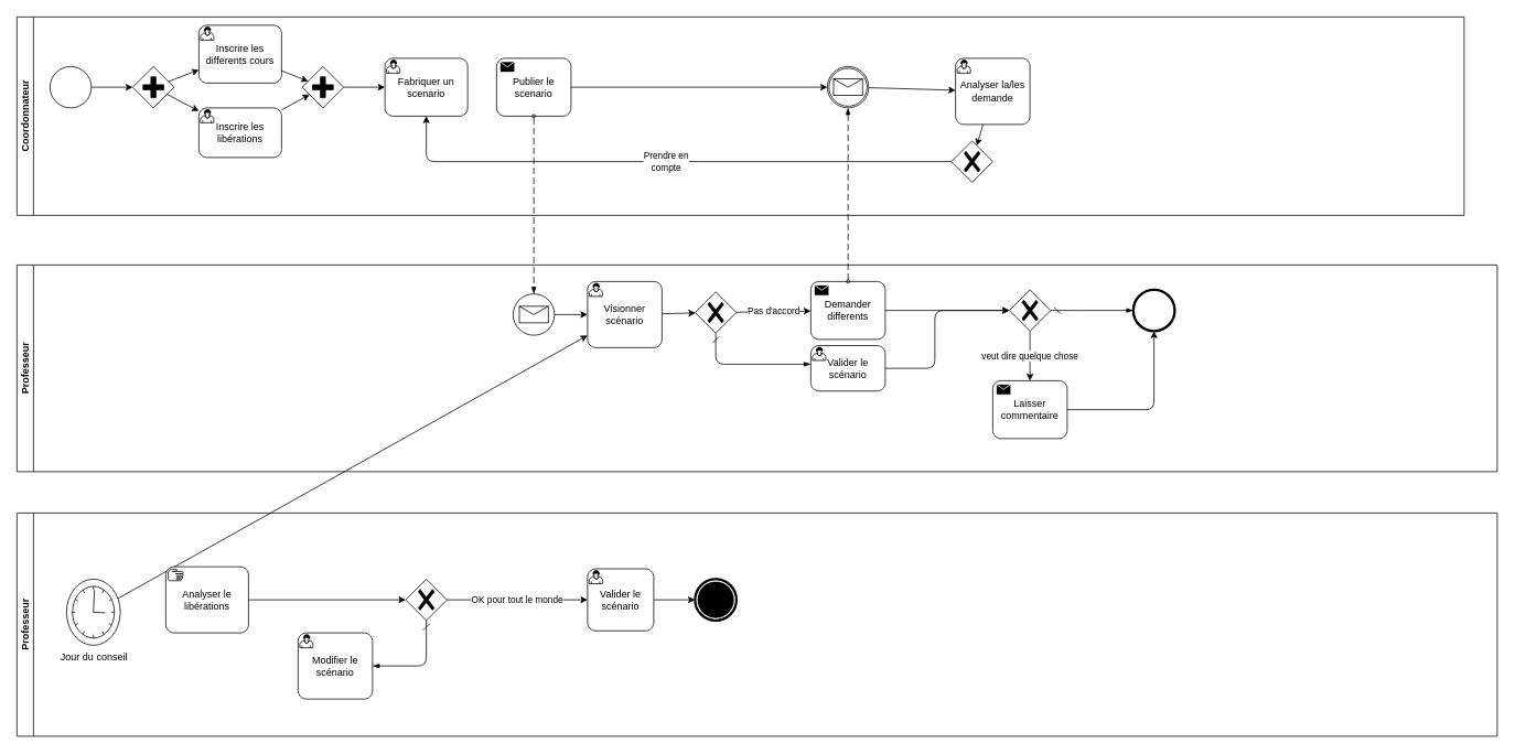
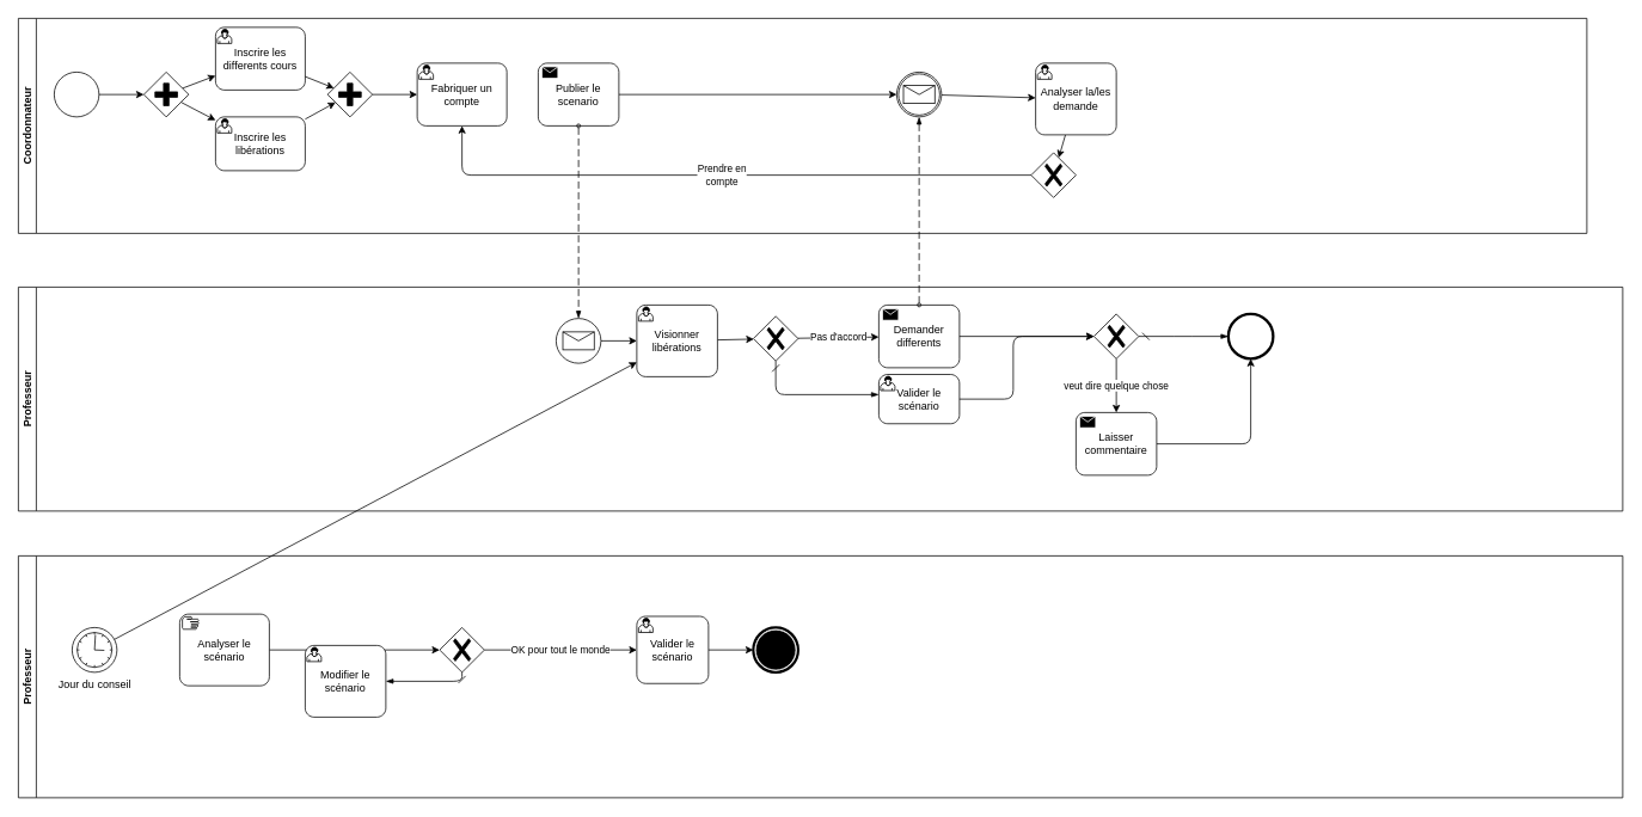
  <mxCell id="0" />
  <mxCell id="1" parent="0" />
  <mxCell id="2" value="Coordonnateur" style="swimlane;startSize=20;horizontal=0;html=1;whiteSpace=wrap;" vertex="1" parent="1"><mxGeometry width="1750" height="240" as="geometry" x="20" y="20" /></mxCell>
  <mxCell id="3" value="" style="points=[[0.145,0.145,0],[0.5,0,0],[0.855,0.145,0],[1,0.5,0],[0.855,0.855,0],[0.5,1,0],[0.145,0.855,0],[0,0.5,0]];shape=mxgraph.bpmn.event;html=1;verticalLabelPosition=bottom;labelBackgroundColor=#ffffff;verticalAlign=top;align=center;perimeter=ellipsePerimeter;outlineConnect=0;aspect=fixed;outline=standard;symbol=general;" vertex="1" parent="2"><mxGeometry x="40" y="60" width="50" height="50" as="geometry" /></mxCell>
  <mxCell id="4" value="Inscrire les differents cours" style="points=[[0.25,0,0],[0.5,0,0],[0.75,0,0],[1,0.25,0],[1,0.5,0],[1,0.75,0],[0.75,1,0],[0.5,1,0],[0.25,1,0],[0,0.75,0],[0,0.5,0],[0,0.25,0]];shape=mxgraph.bpmn.task;whiteSpace=wrap;rectStyle=rounded;size=10;html=1;taskMarker=user;" vertex="1" parent="2"><mxGeometry x="220" y="10" width="100" height="70" as="geometry" /></mxCell>
  <mxCell id="5" value="Inscrire les libérations" style="points=[[0.25,0,0],[0.5,0,0],[0.75,0,0],[1,0.25,0],[1,0.5,0],[1,0.75,0],[0.75,1,0],[0.5,1,0],[0.25,1,0],[0,0.75,0],[0,0.5,0],[0,0.25,0]];shape=mxgraph.bpmn.task;whiteSpace=wrap;rectStyle=rounded;size=10;html=1;taskMarker=user;" vertex="1" parent="2"><mxGeometry x="220" y="110" width="100" height="60" as="geometry" /></mxCell>
  <mxCell id="6" style="edgeStyle=none;html=1;" edge="1" parent="2" source="8" target="4"><mxGeometry relative="1" as="geometry" /></mxCell>
  <mxCell id="7" style="edgeStyle=none;html=1;" edge="1" parent="2" source="8" target="5"><mxGeometry relative="1" as="geometry" /></mxCell>
  <mxCell id="8" value="" style="points=[[0.25,0.25,0],[0.5,0,0],[0.75,0.25,0],[1,0.5,0],[0.75,0.75,0],[0.5,1,0],[0.25,0.75,0],[0,0.5,0]];shape=mxgraph.bpmn.gateway2;html=1;verticalLabelPosition=bottom;labelBackgroundColor=#ffffff;verticalAlign=top;align=center;perimeter=rhombusPerimeter;outlineConnect=0;outline=none;symbol=none;gwType=parallel;" vertex="1" parent="2"><mxGeometry x="140" y="60" width="50" height="50" as="geometry" /></mxCell>
  <mxCell id="9" style="edgeStyle=none;html=1;" edge="1" parent="2" source="3" target="8"><mxGeometry relative="1" as="geometry"><mxPoint x="170" y="85" as="targetPoint" /></mxGeometry></mxCell>
  <mxCell id="10" value="" style="points=[[0.25,0.25,0],[0.5,0,0],[0.75,0.25,0],[1,0.5,0],[0.75,0.75,0],[0.5,1,0],[0.25,0.75,0],[0,0.5,0]];shape=mxgraph.bpmn.gateway2;html=1;verticalLabelPosition=bottom;labelBackgroundColor=#ffffff;verticalAlign=top;align=center;perimeter=rhombusPerimeter;outlineConnect=0;outline=none;symbol=none;gwType=parallel;" vertex="1" parent="2"><mxGeometry x="345" y="60" width="50" height="50" as="geometry" /></mxCell>
  <mxCell id="11" style="edgeStyle=none;html=1;" edge="1" parent="2" source="4" target="10"><mxGeometry relative="1" as="geometry" /></mxCell>
  <mxCell id="12" style="edgeStyle=none;html=1;" edge="1" parent="2" source="5" target="10"><mxGeometry relative="1" as="geometry" /></mxCell>
- <mxCell id="13" value="Fabriquer un scenario" style="points=[[0.25,0,0],[0.5,0,0],[0.75,0,0],[1,0.25,0],[1,0.5,0],[1,0.75,0],[0.75,1,0],[0.5,1,0],[0.25,1,0],[0,0.75,0],[0,0.5,0],[0,0.25,0]];shape=mxgraph.bpmn.task;whiteSpace=wrap;rectStyle=rounded;size=10;html=1;taskMarker=user;" vertex="1" parent="2"><mxGeometry x="445" y="50" width="100" height="70" as="geometry" /></mxCell>
+ <mxCell id="13" value="Fabriquer un compte" style="points=[[0.25,0,0],[0.5,0,0],[0.75,0,0],[1,0.25,0],[1,0.5,0],[1,0.75,0],[0.75,1,0],[0.5,1,0],[0.25,1,0],[0,0.75,0],[0,0.5,0],[0,0.25,0]];shape=mxgraph.bpmn.task;whiteSpace=wrap;rectStyle=rounded;size=10;html=1;taskMarker=user;" vertex="1" parent="2"><mxGeometry x="445" y="50" width="100" height="70" as="geometry" /></mxCell>
  <mxCell id="14" style="edgeStyle=none;html=1;" edge="1" parent="2" source="10" target="13"><mxGeometry relative="1" as="geometry" /></mxCell>
  <mxCell id="15" style="edgeStyle=none;html=1;" edge="1" parent="2" source="16" target="18"><mxGeometry relative="1" as="geometry" /></mxCell>
  <mxCell id="16" value="Publier le scenario" style="points=[[0.25,0,0],[0.5,0,0],[0.75,0,0],[1,0.25,0],[1,0.5,0],[1,0.75,0],[0.75,1,0],[0.5,1,0],[0.25,1,0],[0,0.75,0],[0,0.5,0],[0,0.25,0]];shape=mxgraph.bpmn.task;whiteSpace=wrap;rectStyle=rounded;size=10;html=1;taskMarker=send;" vertex="1" parent="2"><mxGeometry x="580" y="50" width="90" height="70" as="geometry" /></mxCell>
  <mxCell id="17" style="edgeStyle=none;html=1;" edge="1" parent="2" source="18" target="20"><mxGeometry relative="1" as="geometry" /></mxCell>
  <mxCell id="18" value="" style="points=[[0.145,0.145,0],[0.5,0,0],[0.855,0.145,0],[1,0.5,0],[0.855,0.855,0],[0.5,1,0],[0.145,0.855,0],[0,0.5,0]];shape=mxgraph.bpmn.event;html=1;verticalLabelPosition=bottom;labelBackgroundColor=#ffffff;verticalAlign=top;align=center;perimeter=ellipsePerimeter;outlineConnect=0;aspect=fixed;outline=boundInt;symbol=message;" vertex="1" parent="2"><mxGeometry x="980" y="60" width="50" height="50" as="geometry" /></mxCell>
  <mxCell id="19" style="edgeStyle=none;html=1;" edge="1" parent="2" source="20" target="21"><mxGeometry relative="1" as="geometry" /></mxCell>
  <mxCell id="20" value="Analyser la/les demande" style="points=[[0.25,0,0],[0.5,0,0],[0.75,0,0],[1,0.25,0],[1,0.5,0],[1,0.75,0],[0.75,1,0],[0.5,1,0],[0.25,1,0],[0,0.75,0],[0,0.5,0],[0,0.25,0]];shape=mxgraph.bpmn.task;whiteSpace=wrap;rectStyle=rounded;size=10;html=1;taskMarker=user;" vertex="1" parent="2"><mxGeometry x="1135" y="50" width="90" height="80" as="geometry" /></mxCell>
  <mxCell id="21" value="" style="points=[[0.25,0.25,0],[0.5,0,0],[0.75,0.25,0],[1,0.5,0],[0.75,0.75,0],[0.5,1,0],[0.25,0.75,0],[0,0.5,0]];shape=mxgraph.bpmn.gateway2;html=1;verticalLabelPosition=bottom;labelBackgroundColor=#ffffff;verticalAlign=top;align=center;perimeter=rhombusPerimeter;outlineConnect=0;outline=none;symbol=none;gwType=exclusive;" vertex="1" parent="2"><mxGeometry x="1130" y="150" width="50" height="50" as="geometry" /></mxCell>
  <mxCell id="22" value="Prendre en &lt;br&gt;compte" style="edgeStyle=none;html=1;" edge="1" parent="2" source="21" target="13"><mxGeometry relative="1" as="geometry"><mxPoint x="470" y="180" as="targetPoint" /><Array as="points"><mxPoint x="495" y="175" /></Array></mxGeometry></mxCell>
  <mxCell id="23" value="Professeur" style="swimlane;startSize=20;horizontal=0;html=1;whiteSpace=wrap;" vertex="1" parent="1"><mxGeometry y="320" width="1790" height="250" as="geometry" x="20" /></mxCell>
  <mxCell id="24" style="edgeStyle=none;html=1;" edge="1" parent="23" source="25" target="27"><mxGeometry relative="1" as="geometry" /></mxCell>
- <mxCell id="25" value="Visionner scénario" style="points=[[0.25,0,0],[0.5,0,0],[0.75,0,0],[1,0.25,0],[1,0.5,0],[1,0.75,0],[0.75,1,0],[0.5,1,0],[0.25,1,0],[0,0.75,0],[0,0.5,0],[0,0.25,0]];shape=mxgraph.bpmn.task;whiteSpace=wrap;rectStyle=rounded;size=10;html=1;taskMarker=user;" vertex="1" parent="23"><mxGeometry x="690" y="20" width="90" height="80" as="geometry" /></mxCell>
+ <mxCell id="25" value="Visionner libérations" style="points=[[0.25,0,0],[0.5,0,0],[0.75,0,0],[1,0.25,0],[1,0.5,0],[1,0.75,0],[0.75,1,0],[0.5,1,0],[0.25,1,0],[0,0.75,0],[0,0.5,0],[0,0.25,0]];shape=mxgraph.bpmn.task;whiteSpace=wrap;rectStyle=rounded;size=10;html=1;taskMarker=user;" vertex="1" parent="23"><mxGeometry x="690" y="20" width="90" height="80" as="geometry" /></mxCell>
  <mxCell id="26" value="Valider le scénario" style="points=[[0.25,0,0],[0.5,0,0],[0.75,0,0],[1,0.25,0],[1,0.5,0],[1,0.75,0],[0.75,1,0],[0.5,1,0],[0.25,1,0],[0,0.75,0],[0,0.5,0],[0,0.25,0]];shape=mxgraph.bpmn.task;whiteSpace=wrap;rectStyle=rounded;size=10;html=1;taskMarker=user;" vertex="1" parent="23"><mxGeometry x="960" y="97.5" width="90" height="55" as="geometry" /></mxCell>
  <mxCell id="27" value="" style="points=[[0.25,0.25,0],[0.5,0,0],[0.75,0.25,0],[1,0.5,0],[0.75,0.75,0],[0.5,1,0],[0.25,0.75,0],[0,0.5,0]];shape=mxgraph.bpmn.gateway2;html=1;verticalLabelPosition=bottom;labelBackgroundColor=#ffffff;verticalAlign=top;align=center;perimeter=rhombusPerimeter;outlineConnect=0;outline=none;symbol=none;gwType=exclusive;" vertex="1" parent="23"><mxGeometry x="820" y="32.5" width="50" height="50" as="geometry" /></mxCell>
  <mxCell id="28" value="" style="edgeStyle=elbowEdgeStyle;fontSize=12;html=1;endArrow=blockThin;endFill=1;startArrow=dash;startFill=0;endSize=6;startSize=6;" edge="1" parent="23" source="27" target="26"><mxGeometry width="160" relative="1" as="geometry"><mxPoint x="900" y="32.5" as="sourcePoint" /><mxPoint x="950" y="57.5" as="targetPoint" /><Array as="points"><mxPoint x="845" y="120" /></Array></mxGeometry></mxCell>
  <mxCell id="29" value="Pas d'accord" style="edgeStyle=none;html=1;" edge="1" parent="23" source="27" target="30"><mxGeometry relative="1" as="geometry"><mxPoint x="1010" y="57.5" as="targetPoint" /><Array as="points" /></mxGeometry></mxCell>
  <mxCell id="30" value="Demander differents" style="points=[[0.25,0,0],[0.5,0,0],[0.75,0,0],[1,0.25,0],[1,0.5,0],[1,0.75,0],[0.75,1,0],[0.5,1,0],[0.25,1,0],[0,0.75,0],[0,0.5,0],[0,0.25,0]];shape=mxgraph.bpmn.task;whiteSpace=wrap;rectStyle=rounded;size=10;html=1;taskMarker=send;" vertex="1" parent="23"><mxGeometry x="960" y="20" width="90" height="70" as="geometry" /></mxCell>
  <mxCell id="31" style="edgeStyle=none;html=1;" edge="1" parent="23" source="32" target="25"><mxGeometry relative="1" as="geometry" /></mxCell>
  <mxCell id="32" value="" style="points=[[0.145,0.145,0],[0.5,0,0],[0.855,0.145,0],[1,0.5,0],[0.855,0.855,0],[0.5,1,0],[0.145,0.855,0],[0,0.5,0]];shape=mxgraph.bpmn.event;html=1;verticalLabelPosition=bottom;labelBackgroundColor=#ffffff;verticalAlign=top;align=center;perimeter=ellipsePerimeter;outlineConnect=0;aspect=fixed;outline=standard;symbol=message;" vertex="1" parent="23"><mxGeometry x="600" y="35" width="50" height="50" as="geometry" /></mxCell>
  <mxCell id="33" style="edgeStyle=none;html=1;" edge="1" parent="23" source="34" target="35"><mxGeometry relative="1" as="geometry"><Array as="points"><mxPoint x="1375" y="175" /></Array></mxGeometry></mxCell>
  <mxCell id="34" value="Laisser commentaire" style="points=[[0.25,0,0],[0.5,0,0],[0.75,0,0],[1,0.25,0],[1,0.5,0],[1,0.75,0],[0.75,1,0],[0.5,1,0],[0.25,1,0],[0,0.75,0],[0,0.5,0],[0,0.25,0]];shape=mxgraph.bpmn.task;whiteSpace=wrap;rectStyle=rounded;size=10;html=1;taskMarker=send;" vertex="1" parent="23"><mxGeometry x="1180" y="140" width="90" height="70" as="geometry" /></mxCell>
  <mxCell id="35" value="" style="points=[[0.145,0.145,0],[0.5,0,0],[0.855,0.145,0],[1,0.5,0],[0.855,0.855,0],[0.5,1,0],[0.145,0.855,0],[0,0.5,0]];shape=mxgraph.bpmn.event;html=1;verticalLabelPosition=bottom;labelBackgroundColor=#ffffff;verticalAlign=top;align=center;perimeter=ellipsePerimeter;outlineConnect=0;aspect=fixed;outline=end;symbol=terminate2;" vertex="1" parent="23"><mxGeometry x="1350" y="30" width="50" height="50" as="geometry" /></mxCell>
  <mxCell id="36" value="" style="dashed=1;dashPattern=8 4;endArrow=blockThin;endFill=1;startArrow=oval;startFill=0;endSize=6;startSize=4;html=1;" edge="1" parent="1" source="16" target="32"><mxGeometry width="160" relative="1" as="geometry"><mxPoint x="400" y="240" as="sourcePoint" /><mxPoint x="560" y="240" as="targetPoint" /></mxGeometry></mxCell>
  <mxCell id="37" value="" style="dashed=1;dashPattern=8 4;endArrow=blockThin;endFill=1;startArrow=oval;startFill=0;endSize=6;startSize=4;html=1;" edge="1" parent="1" source="30" target="18"><mxGeometry width="160" relative="1" as="geometry"><mxPoint x="840" y="160" as="sourcePoint" /><mxPoint x="982.761" y="120" as="targetPoint" /></mxGeometry></mxCell>
  <mxCell id="38" value="veut dire quelque chose" style="edgeStyle=none;html=1;" edge="1" parent="1" source="39" target="34"><mxGeometry relative="1" as="geometry"><Array as="points" /></mxGeometry></mxCell>
  <mxCell id="39" value="" style="points=[[0.25,0.25,0],[0.5,0,0],[0.75,0.25,0],[1,0.5,0],[0.75,0.75,0],[0.5,1,0],[0.25,0.75,0],[0,0.5,0]];shape=mxgraph.bpmn.gateway2;html=1;verticalLabelPosition=bottom;labelBackgroundColor=#ffffff;verticalAlign=top;align=center;perimeter=rhombusPerimeter;outlineConnect=0;outline=none;symbol=none;gwType=exclusive;" vertex="1" parent="1"><mxGeometry x="1220" y="350" width="50" height="50" as="geometry" /></mxCell>
  <mxCell id="40" style="edgeStyle=none;html=1;" edge="1" parent="1" source="30" target="39"><mxGeometry relative="1" as="geometry"><mxPoint x="1140" y="386.953" as="sourcePoint" /><mxPoint x="1160.428" y="400.393" as="targetPoint" /></mxGeometry></mxCell>
  <mxCell id="41" style="edgeStyle=none;html=1;" edge="1" parent="1" source="26" target="39"><mxGeometry relative="1" as="geometry"><mxPoint x="1130" y="370" as="targetPoint" /><Array as="points"><mxPoint x="1130" y="445" /><mxPoint x="1130" y="375" /></Array></mxGeometry></mxCell>
  <mxCell id="42" value="Professeur" style="swimlane;startSize=20;horizontal=0;html=1;whiteSpace=wrap;" vertex="1" parent="1"><mxGeometry y="620" width="1790" height="270" as="geometry" x="20" /></mxCell>
  <mxCell id="43" style="edgeStyle=none;html=1;" edge="1" parent="42" source="44" target="25"><mxGeometry relative="1" as="geometry" /></mxCell>
- <mxCell id="44" value="Jour du conseil" style="points=[[0.145,0.145,0],[0.5,0,0],[0.855,0.145,0],[1,0.5,0],[0.855,0.855,0],[0.5,1,0],[0.145,0.855,0],[0,0.5,0]];shape=mxgraph.bpmn.event;html=1;verticalLabelPosition=bottom;labelBackgroundColor=#ffffff;verticalAlign=top;align=center;perimeter=ellipsePerimeter;outlineConnect=0;aspect=fixed;outline=standard;symbol=timer;" vertex="1" parent="42"><mxGeometry x="60" y="80" width="65" height="80" as="geometry" /></mxCell>
+ <mxCell id="44" value="Jour du conseil" style="points=[[0.145,0.145,0],[0.5,0,0],[0.855,0.145,0],[1,0.5,0],[0.855,0.855,0],[0.5,1,0],[0.145,0.855,0],[0,0.5,0]];shape=mxgraph.bpmn.event;html=1;verticalLabelPosition=bottom;labelBackgroundColor=#ffffff;verticalAlign=top;align=center;perimeter=ellipsePerimeter;outlineConnect=0;aspect=fixed;outline=standard;symbol=timer;" vertex="1" parent="42"><mxGeometry x="60" y="80" width="50" height="50" as="geometry" /></mxCell>
  <mxCell id="45" style="edgeStyle=none;html=1;" edge="1" parent="42" source="46" target="48"><mxGeometry relative="1" as="geometry" /></mxCell>
- <mxCell id="46" value="Analyser le libérations" style="points=[[0.25,0,0],[0.5,0,0],[0.75,0,0],[1,0.25,0],[1,0.5,0],[1,0.75,0],[0.75,1,0],[0.5,1,0],[0.25,1,0],[0,0.75,0],[0,0.5,0],[0,0.25,0]];shape=mxgraph.bpmn.task;whiteSpace=wrap;rectStyle=rounded;size=10;html=1;taskMarker=manual;" vertex="1" parent="42"><mxGeometry x="180" y="65" width="100" height="80" as="geometry" /></mxCell>
+ <mxCell id="46" value="Analyser le scénario" style="points=[[0.25,0,0],[0.5,0,0],[0.75,0,0],[1,0.25,0],[1,0.5,0],[1,0.75,0],[0.75,1,0],[0.5,1,0],[0.25,1,0],[0,0.75,0],[0,0.5,0],[0,0.25,0]];shape=mxgraph.bpmn.task;whiteSpace=wrap;rectStyle=rounded;size=10;html=1;taskMarker=manual;" vertex="1" parent="42"><mxGeometry x="180" y="65" width="100" height="80" as="geometry" /></mxCell>
  <mxCell id="47" value="OK pour tout le monde" style="edgeStyle=none;html=1;" edge="1" parent="42" source="48" target="50"><mxGeometry relative="1" as="geometry" /></mxCell>
  <mxCell id="48" value="" style="points=[[0.25,0.25,0],[0.5,0,0],[0.75,0.25,0],[1,0.5,0],[0.75,0.75,0],[0.5,1,0],[0.25,0.75,0],[0,0.5,0]];shape=mxgraph.bpmn.gateway2;html=1;verticalLabelPosition=bottom;labelBackgroundColor=#ffffff;verticalAlign=top;align=center;perimeter=rhombusPerimeter;outlineConnect=0;outline=none;symbol=none;gwType=exclusive;" vertex="1" parent="42"><mxGeometry x="470" y="80" width="50" height="50" as="geometry" /></mxCell>
  <mxCell id="49" style="edgeStyle=none;html=1;" edge="1" parent="42" source="50" target="53"><mxGeometry relative="1" as="geometry" /></mxCell>
  <mxCell id="50" value="Valider le scénario" style="points=[[0.25,0,0],[0.5,0,0],[0.75,0,0],[1,0.25,0],[1,0.5,0],[1,0.75,0],[0.75,1,0],[0.5,1,0],[0.25,1,0],[0,0.75,0],[0,0.5,0],[0,0.25,0]];shape=mxgraph.bpmn.task;whiteSpace=wrap;rectStyle=rounded;size=10;html=1;taskMarker=user;" vertex="1" parent="42"><mxGeometry x="690" y="67.5" width="80" height="75" as="geometry" /></mxCell>
- <mxCell id="51" value="Modifier le scénario" style="points=[[0.25,0,0],[0.5,0,0],[0.75,0,0],[1,0.25,0],[1,0.5,0],[1,0.75,0],[0.75,1,0],[0.5,1,0],[0.25,1,0],[0,0.75,0],[0,0.5,0],[0,0.25,0]];shape=mxgraph.bpmn.task;whiteSpace=wrap;rectStyle=rounded;size=10;html=1;taskMarker=user;" vertex="1" parent="42"><mxGeometry x="340" y="145" width="90" height="80" as="geometry" /></mxCell>
+ <mxCell id="51" value="Modifier le scénario" style="points=[[0.25,0,0],[0.5,0,0],[0.75,0,0],[1,0.25,0],[1,0.5,0],[1,0.75,0],[0.75,1,0],[0.5,1,0],[0.25,1,0],[0,0.75,0],[0,0.5,0],[0,0.25,0]];shape=mxgraph.bpmn.task;whiteSpace=wrap;rectStyle=rounded;size=10;html=1;taskMarker=user;" vertex="1" parent="42"><mxGeometry x="320" y="100" width="90" height="80" as="geometry" /></mxCell>
  <mxCell id="52" value="" style="edgeStyle=elbowEdgeStyle;fontSize=12;html=1;endArrow=blockThin;endFill=1;startArrow=dash;startFill=0;endSize=6;startSize=6;exitX=0.5;exitY=1;exitDx=0;exitDy=0;exitPerimeter=0;entryX=1;entryY=0.5;entryDx=0;entryDy=0;entryPerimeter=0;" edge="1" parent="42" source="48" target="51"><mxGeometry width="160" relative="1" as="geometry"><mxPoint x="490" y="20" as="sourcePoint" /><mxPoint x="650" y="20" as="targetPoint" /><Array as="points"><mxPoint x="495" y="160" /></Array></mxGeometry></mxCell>
  <mxCell id="53" value="" style="points=[[0.145,0.145,0],[0.5,0,0],[0.855,0.145,0],[1,0.5,0],[0.855,0.855,0],[0.5,1,0],[0.145,0.855,0],[0,0.5,0]];shape=mxgraph.bpmn.event;html=1;verticalLabelPosition=bottom;labelBackgroundColor=#ffffff;verticalAlign=top;align=center;perimeter=ellipsePerimeter;outlineConnect=0;aspect=fixed;outline=end;symbol=terminate;" vertex="1" parent="42"><mxGeometry x="820" y="80" width="50" height="50" as="geometry" /></mxCell>
  <mxCell id="54" value="" style="edgeStyle=elbowEdgeStyle;fontSize=12;html=1;endArrow=blockThin;endFill=1;startArrow=dash;startFill=0;endSize=6;startSize=6;" edge="1" parent="1" source="39" target="35"><mxGeometry width="160" relative="1" as="geometry"><mxPoint x="1360" y="340" as="sourcePoint" /><mxPoint x="1330" y="375" as="targetPoint" /><Array as="points" /></mxGeometry></mxCell>
